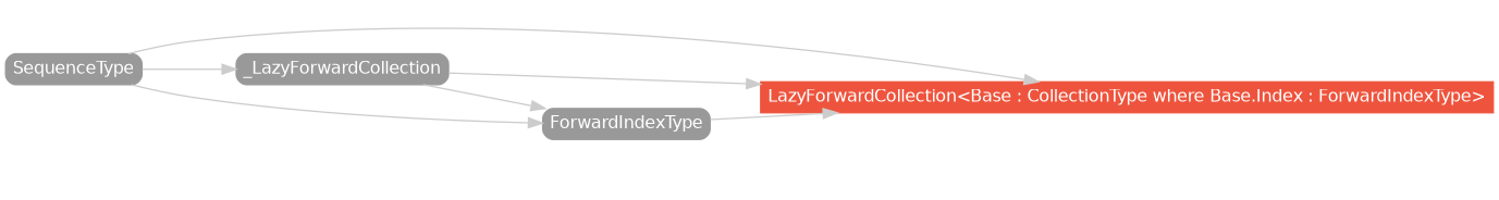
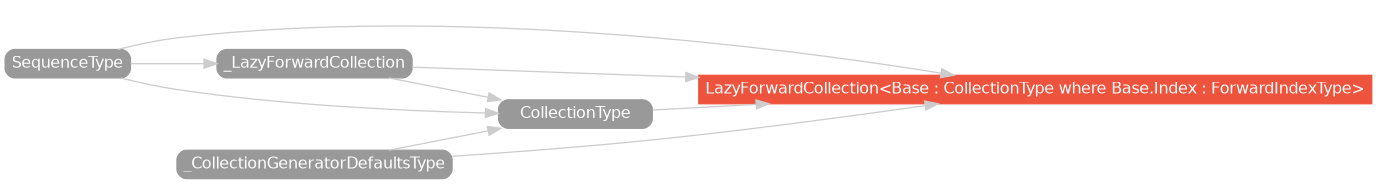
  strict digraph {
    rankdir=LR
    node [color="#999999" fillcolor="#999999" fontcolor=white fontname=Helvetica fontsize=12 margin="0.07,0.05" shape=box style="filled,rounded"]
    edge [color="#cccccc"]
    "LazyForwardCollection<Base : CollectionType where Base.Index : ForwardIndexType>" [color="#ee543d" fillcolor="#ee543d" height=0.3 style=filled]
-   CollectionType [height=0.3 label=ForwardIndexType]
+   CollectionType [height=0.3]
    SequenceType [height=0.3]
    n4 [height=0.3 label=_LazyForwardCollection]
+   _CollectionGeneratorDefaultsType [height=0.3]
    subgraph sub_1 {
      rank=max
      "LazyForwardCollection<Base : CollectionType where Base.Index : ForwardIndexType>"
    }
    CollectionType -> "LazyForwardCollection<Base : CollectionType where Base.Index : ForwardIndexType>"
    SequenceType -> "LazyForwardCollection<Base : CollectionType where Base.Index : ForwardIndexType>"
    SequenceType -> CollectionType
    SequenceType -> n4
    n4 -> "LazyForwardCollection<Base : CollectionType where Base.Index : ForwardIndexType>"
    n4 -> CollectionType
+   _CollectionGeneratorDefaultsType -> "LazyForwardCollection<Base : CollectionType where Base.Index : ForwardIndexType>"
+   _CollectionGeneratorDefaultsType -> CollectionType
  }
